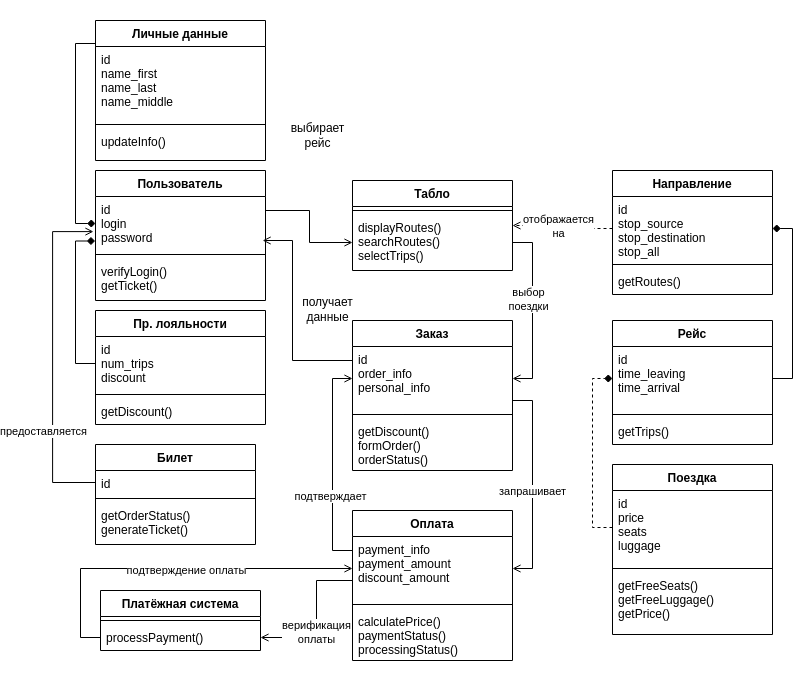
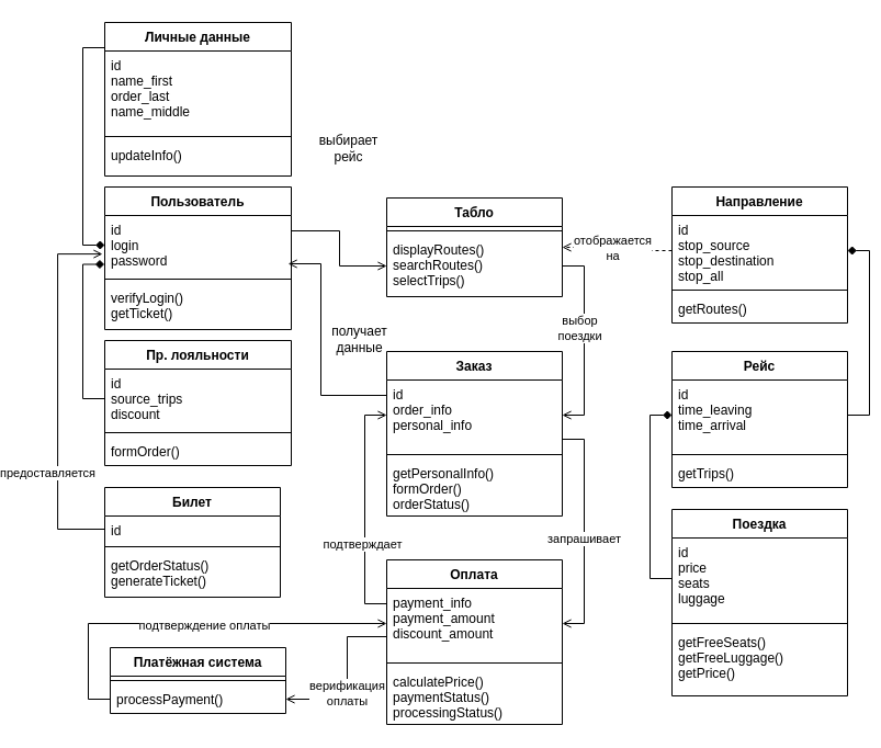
  <mxCell id="0" />
  <mxCell id="1" parent="0" />
  <mxCell id="2" style="edgeStyle=orthogonalEdgeStyle;rounded=0;orthogonalLoop=1;jettySize=auto;html=1;exitX=0;exitY=0.5;exitDx=0;exitDy=0;entryX=0;entryY=0.5;entryDx=0;entryDy=0;endArrow=diamond;endFill=1;" edge="1" parent="1" source="60" target="48"><mxGeometry relative="1" as="geometry"><Array as="points"><mxPoint x="43" y="43" /><mxPoint x="43" y="223" /></Array></mxGeometry></mxCell>
  <mxCell id="3" style="edgeStyle=orthogonalEdgeStyle;rounded=0;orthogonalLoop=1;jettySize=auto;html=1;exitX=0;exitY=0.5;exitDx=0;exitDy=0;entryX=-0.002;entryY=0.824;entryDx=0;entryDy=0;entryPerimeter=0;endArrow=diamond;endFill=1;" edge="1" parent="1" source="52" target="48"><mxGeometry relative="1" as="geometry" /></mxCell>
- <mxCell id="4" style="edgeStyle=orthogonalEdgeStyle;rounded=0;orthogonalLoop=1;jettySize=auto;html=1;exitX=0;exitY=0.5;exitDx=0;exitDy=0;entryX=0;entryY=0.5;entryDx=0;entryDy=0;endArrow=diamond;endFill=1;dashed=1;" edge="1" parent="1" source="9" target="13"><mxGeometry relative="1" as="geometry" /></mxCell>
+ <mxCell id="4" style="edgeStyle=orthogonalEdgeStyle;rounded=0;orthogonalLoop=1;jettySize=auto;html=1;exitX=0;exitY=0.5;exitDx=0;exitDy=0;entryX=0;entryY=0.5;entryDx=0;entryDy=0;endArrow=diamond;endFill=1;" edge="1" parent="1" source="9" target="13"><mxGeometry relative="1" as="geometry" /></mxCell>
  <mxCell id="5" style="edgeStyle=orthogonalEdgeStyle;rounded=0;orthogonalLoop=1;jettySize=auto;html=1;exitX=1;exitY=0.5;exitDx=0;exitDy=0;entryX=1;entryY=0.5;entryDx=0;entryDy=0;endArrow=diamond;endFill=1;" edge="1" parent="1" source="13" target="17"><mxGeometry relative="1" as="geometry" /></mxCell>
  <mxCell id="6" style="edgeStyle=orthogonalEdgeStyle;rounded=0;orthogonalLoop=1;jettySize=auto;html=1;exitX=0;exitY=0.5;exitDx=0;exitDy=0;entryX=1;entryY=0.5;entryDx=0;entryDy=0;endArrow=open;endFill=0;dashed=1;" edge="1" parent="1" source="17" target="21"><mxGeometry relative="1" as="geometry" /></mxCell>
  <mxCell id="7" value="отображается&lt;br&gt;на" style="edgeLabel;html=1;align=center;verticalAlign=middle;resizable=0;points=[];" vertex="1" connectable="0" parent="6"><mxGeometry x="0.133" relative="1" as="geometry"><mxPoint as="offset" /></mxGeometry></mxCell>
  <mxCell id="8" value="Поездка" style="swimlane;fontStyle=1;align=center;verticalAlign=top;childLayout=stackLayout;horizontal=1;startSize=26;horizontalStack=0;resizeParent=1;resizeParentMax=0;resizeLast=0;collapsible=1;marginBottom=0;" vertex="1" parent="1"><mxGeometry x="580" y="464" width="160" height="170" as="geometry" /></mxCell>
  <mxCell id="9" value="id&#10;price&#10;seats&#10;luggage" style="text;strokeColor=none;fillColor=none;align=left;verticalAlign=top;spacingLeft=4;spacingRight=4;overflow=hidden;rotatable=0;points=[[0,0.5],[1,0.5]];portConstraint=eastwest;" vertex="1" parent="8"><mxGeometry y="26" width="160" height="74" as="geometry" /></mxCell>
  <mxCell id="10" value="" style="line;strokeWidth=1;fillColor=none;align=left;verticalAlign=middle;spacingTop=-1;spacingLeft=3;spacingRight=3;rotatable=0;labelPosition=right;points=[];portConstraint=eastwest;" vertex="1" parent="8"><mxGeometry y="100" width="160" height="8" as="geometry" /></mxCell>
  <mxCell id="11" value="getFreeSeats()&#10;getFreeLuggage()&#10;getPrice()" style="text;strokeColor=none;fillColor=none;align=left;verticalAlign=top;spacingLeft=4;spacingRight=4;overflow=hidden;rotatable=0;points=[[0,0.5],[1,0.5]];portConstraint=eastwest;" vertex="1" parent="8"><mxGeometry y="108" width="160" height="62" as="geometry" /></mxCell>
  <mxCell id="12" value="Рейс" style="swimlane;fontStyle=1;align=center;verticalAlign=top;childLayout=stackLayout;horizontal=1;startSize=26;horizontalStack=0;resizeParent=1;resizeParentMax=0;resizeLast=0;collapsible=1;marginBottom=0;" vertex="1" parent="1"><mxGeometry x="580" y="320" width="160" height="124" as="geometry" /></mxCell>
  <mxCell id="13" value="id&#10;time_leaving&#10;time_arrival" style="text;strokeColor=none;fillColor=none;align=left;verticalAlign=top;spacingLeft=4;spacingRight=4;overflow=hidden;rotatable=0;points=[[0,0.5],[1,0.5]];portConstraint=eastwest;" vertex="1" parent="12"><mxGeometry y="26" width="160" height="64" as="geometry" /></mxCell>
  <mxCell id="14" value="" style="line;strokeWidth=1;fillColor=none;align=left;verticalAlign=middle;spacingTop=-1;spacingLeft=3;spacingRight=3;rotatable=0;labelPosition=right;points=[];portConstraint=eastwest;" vertex="1" parent="12"><mxGeometry y="90" width="160" height="8" as="geometry" /></mxCell>
  <mxCell id="15" value="getTrips()" style="text;strokeColor=none;fillColor=none;align=left;verticalAlign=top;spacingLeft=4;spacingRight=4;overflow=hidden;rotatable=0;points=[[0,0.5],[1,0.5]];portConstraint=eastwest;" vertex="1" parent="12"><mxGeometry y="98" width="160" height="26" as="geometry" /></mxCell>
  <mxCell id="16" value="Направление" style="swimlane;fontStyle=1;align=center;verticalAlign=top;childLayout=stackLayout;horizontal=1;startSize=26;horizontalStack=0;resizeParent=1;resizeParentMax=0;resizeLast=0;collapsible=1;marginBottom=0;" vertex="1" parent="1"><mxGeometry x="580" y="170" width="160" height="124" as="geometry" /></mxCell>
  <mxCell id="17" value="id&#10;stop_source&#10;stop_destination&#10;stop_all" style="text;strokeColor=none;fillColor=none;align=left;verticalAlign=top;spacingLeft=4;spacingRight=4;overflow=hidden;rotatable=0;points=[[0,0.5],[1,0.5]];portConstraint=eastwest;" vertex="1" parent="16"><mxGeometry y="26" width="160" height="64" as="geometry" /></mxCell>
  <mxCell id="18" value="" style="line;strokeWidth=1;fillColor=none;align=left;verticalAlign=middle;spacingTop=-1;spacingLeft=3;spacingRight=3;rotatable=0;labelPosition=right;points=[];portConstraint=eastwest;" vertex="1" parent="16"><mxGeometry y="90" width="160" height="8" as="geometry" /></mxCell>
  <mxCell id="19" value="getRoutes()" style="text;strokeColor=none;fillColor=none;align=left;verticalAlign=top;spacingLeft=4;spacingRight=4;overflow=hidden;rotatable=0;points=[[0,0.5],[1,0.5]];portConstraint=eastwest;" vertex="1" parent="16"><mxGeometry y="98" width="160" height="26" as="geometry" /></mxCell>
  <mxCell id="20" style="edgeStyle=orthogonalEdgeStyle;rounded=0;orthogonalLoop=1;jettySize=auto;html=1;exitX=1;exitY=0.5;exitDx=0;exitDy=0;entryX=0;entryY=0.5;entryDx=0;entryDy=0;endArrow=open;endFill=0;" edge="1" parent="1" source="48" target="23"><mxGeometry relative="1" as="geometry"><Array as="points"><mxPoint x="233" y="210" /><mxPoint x="277" y="210" /><mxPoint x="277" y="242" /></Array></mxGeometry></mxCell>
  <mxCell id="21" value="Табло" style="swimlane;fontStyle=1;align=center;verticalAlign=top;childLayout=stackLayout;horizontal=1;startSize=26;horizontalStack=0;resizeParent=1;resizeParentMax=0;resizeLast=0;collapsible=1;marginBottom=0;" vertex="1" parent="1"><mxGeometry x="320" y="180" width="160" height="90" as="geometry" /></mxCell>
  <mxCell id="22" value="" style="line;strokeWidth=1;fillColor=none;align=left;verticalAlign=middle;spacingTop=-1;spacingLeft=3;spacingRight=3;rotatable=0;labelPosition=right;points=[];portConstraint=eastwest;" vertex="1" parent="21"><mxGeometry y="26" width="160" height="8" as="geometry" /></mxCell>
  <mxCell id="23" value="displayRoutes()&#10;searchRoutes()&#10;selectTrips()" style="text;strokeColor=none;fillColor=none;align=left;verticalAlign=top;spacingLeft=4;spacingRight=4;overflow=hidden;rotatable=0;points=[[0,0.5],[1,0.5]];portConstraint=eastwest;" vertex="1" parent="21"><mxGeometry y="34" width="160" height="56" as="geometry" /></mxCell>
  <mxCell id="24" value="Заказ" style="swimlane;fontStyle=1;align=center;verticalAlign=top;childLayout=stackLayout;horizontal=1;startSize=26;horizontalStack=0;resizeParent=1;resizeParentMax=0;resizeLast=0;collapsible=1;marginBottom=0;" vertex="1" parent="1"><mxGeometry x="320" y="320" width="160" height="150" as="geometry" /></mxCell>
  <mxCell id="25" value="id&#10;order_info&#10;personal_info" style="text;strokeColor=none;fillColor=none;align=left;verticalAlign=top;spacingLeft=4;spacingRight=4;overflow=hidden;rotatable=0;points=[[0,0.5],[1,0.5]];portConstraint=eastwest;" vertex="1" parent="24"><mxGeometry y="26" width="160" height="64" as="geometry" /></mxCell>
  <mxCell id="26" value="" style="line;strokeWidth=1;fillColor=none;align=left;verticalAlign=middle;spacingTop=-1;spacingLeft=3;spacingRight=3;rotatable=0;labelPosition=right;points=[];portConstraint=eastwest;" vertex="1" parent="24"><mxGeometry y="90" width="160" height="8" as="geometry" /></mxCell>
- <mxCell id="27" value="getDiscount()&#10;formOrder()&#10;orderStatus()" style="text;strokeColor=none;fillColor=none;align=left;verticalAlign=top;spacingLeft=4;spacingRight=4;overflow=hidden;rotatable=0;points=[[0,0.5],[1,0.5]];portConstraint=eastwest;" vertex="1" parent="24"><mxGeometry y="98" width="160" height="52" as="geometry" /></mxCell>
+ <mxCell id="27" value="getPersonalInfo()&#10;formOrder()&#10;orderStatus()" style="text;strokeColor=none;fillColor=none;align=left;verticalAlign=top;spacingLeft=4;spacingRight=4;overflow=hidden;rotatable=0;points=[[0,0.5],[1,0.5]];portConstraint=eastwest;" vertex="1" parent="24"><mxGeometry y="98" width="160" height="52" as="geometry" /></mxCell>
  <mxCell id="28" style="edgeStyle=orthogonalEdgeStyle;rounded=0;orthogonalLoop=1;jettySize=auto;html=1;exitX=1;exitY=0.5;exitDx=0;exitDy=0;endArrow=open;endFill=0;" edge="1" parent="1" source="23" target="25"><mxGeometry relative="1" as="geometry" /></mxCell>
  <mxCell id="29" value="выбор&lt;br&gt;поездки" style="edgeLabel;html=1;align=center;verticalAlign=middle;resizable=0;points=[];" vertex="1" connectable="0" parent="28"><mxGeometry x="-0.152" y="-5" relative="1" as="geometry"><mxPoint y="1" as="offset" /></mxGeometry></mxCell>
  <mxCell id="30" value="выбирает &lt;br&gt;рейс" style="text;html=1;align=center;verticalAlign=middle;resizable=0;points=[];autosize=1;" vertex="1" parent="1"><mxGeometry x="250" y="120" width="70" height="30" as="geometry" /></mxCell>
  <mxCell id="31" style="edgeStyle=orthogonalEdgeStyle;rounded=0;orthogonalLoop=1;jettySize=auto;html=1;exitX=0;exitY=0.5;exitDx=0;exitDy=0;entryX=0.983;entryY=0.815;entryDx=0;entryDy=0;entryPerimeter=0;endArrow=open;endFill=0;" edge="1" parent="1" source="25" target="48"><mxGeometry relative="1" as="geometry"><Array as="points"><mxPoint x="320" y="360" /><mxPoint x="260" y="360" /><mxPoint x="260" y="240" /></Array></mxGeometry></mxCell>
  <mxCell id="32" value="получает &lt;br&gt;данные" style="text;html=1;align=center;verticalAlign=middle;resizable=0;points=[];autosize=1;" vertex="1" parent="1"><mxGeometry x="260" y="294" width="70" height="30" as="geometry" /></mxCell>
  <mxCell id="33" value="Оплата" style="swimlane;fontStyle=1;align=center;verticalAlign=top;childLayout=stackLayout;horizontal=1;startSize=26;horizontalStack=0;resizeParent=1;resizeParentMax=0;resizeLast=0;collapsible=1;marginBottom=0;" vertex="1" parent="1"><mxGeometry x="320" y="510" width="160" height="150" as="geometry" /></mxCell>
  <mxCell id="34" value="payment_info&#10;payment_amount&#10;discount_amount" style="text;strokeColor=none;fillColor=none;align=left;verticalAlign=top;spacingLeft=4;spacingRight=4;overflow=hidden;rotatable=0;points=[[0,0.5],[1,0.5]];portConstraint=eastwest;" vertex="1" parent="33"><mxGeometry y="26" width="160" height="64" as="geometry" /></mxCell>
  <mxCell id="35" value="" style="line;strokeWidth=1;fillColor=none;align=left;verticalAlign=middle;spacingTop=-1;spacingLeft=3;spacingRight=3;rotatable=0;labelPosition=right;points=[];portConstraint=eastwest;" vertex="1" parent="33"><mxGeometry y="90" width="160" height="8" as="geometry" /></mxCell>
  <mxCell id="36" value="calculatePrice()&#10;paymentStatus()&#10;processingStatus()" style="text;strokeColor=none;fillColor=none;align=left;verticalAlign=top;spacingLeft=4;spacingRight=4;overflow=hidden;rotatable=0;points=[[0,0.5],[1,0.5]];portConstraint=eastwest;" vertex="1" parent="33"><mxGeometry y="98" width="160" height="52" as="geometry" /></mxCell>
  <mxCell id="37" style="edgeStyle=orthogonalEdgeStyle;rounded=0;orthogonalLoop=1;jettySize=auto;html=1;exitX=0;exitY=0.5;exitDx=0;exitDy=0;entryX=-0.012;entryY=0.65;entryDx=0;entryDy=0;entryPerimeter=0;endArrow=open;endFill=0;" edge="1" parent="1" source="56" target="48"><mxGeometry relative="1" as="geometry"><Array as="points"><mxPoint x="20.06" y="482" /><mxPoint x="20.06" y="231" /></Array></mxGeometry></mxCell>
  <mxCell id="38" value="предоставляется" style="edgeLabel;html=1;align=center;verticalAlign=middle;resizable=0;points=[];" vertex="1" connectable="0" parent="37"><mxGeometry x="-0.09" y="-3" relative="1" as="geometry"><mxPoint x="-13.06" y="57.88" as="offset" /></mxGeometry></mxCell>
  <mxCell id="39" style="edgeStyle=orthogonalEdgeStyle;rounded=0;orthogonalLoop=1;jettySize=auto;html=1;exitX=0;exitY=0.5;exitDx=0;exitDy=0;entryX=0;entryY=0.5;entryDx=0;entryDy=0;endArrow=open;endFill=0;" edge="1" parent="1" source="34" target="25"><mxGeometry relative="1" as="geometry"><Array as="points"><mxPoint x="320" y="550" /><mxPoint x="300" y="550" /><mxPoint x="300" y="378" /></Array></mxGeometry></mxCell>
  <mxCell id="40" value="подтверждает" style="edgeLabel;html=1;align=center;verticalAlign=middle;resizable=0;points=[];" vertex="1" connectable="0" parent="39"><mxGeometry x="-0.188" y="3" relative="1" as="geometry"><mxPoint as="offset" /></mxGeometry></mxCell>
  <mxCell id="41" style="edgeStyle=orthogonalEdgeStyle;rounded=0;orthogonalLoop=1;jettySize=auto;html=1;exitX=1;exitY=0.5;exitDx=0;exitDy=0;entryX=1;entryY=0.5;entryDx=0;entryDy=0;endArrow=open;endFill=0;" edge="1" parent="1" source="25" target="34"><mxGeometry relative="1" as="geometry"><Array as="points"><mxPoint x="480" y="400" /><mxPoint x="500" y="400" /><mxPoint x="500" y="568" /></Array></mxGeometry></mxCell>
  <mxCell id="42" value="запрашивает" style="edgeLabel;html=1;align=center;verticalAlign=middle;resizable=0;points=[];" vertex="1" connectable="0" parent="41"><mxGeometry x="0.242" y="-1" relative="1" as="geometry"><mxPoint y="-10.35" as="offset" /></mxGeometry></mxCell>
  <mxCell id="43" style="edgeStyle=orthogonalEdgeStyle;rounded=0;orthogonalLoop=1;jettySize=auto;html=1;exitX=0;exitY=0.5;exitDx=0;exitDy=0;entryX=1;entryY=0.5;entryDx=0;entryDy=0;endArrow=open;endFill=0;" edge="1" parent="1" source="34" target="65"><mxGeometry relative="1" as="geometry"><Array as="points"><mxPoint x="320" y="580" /><mxPoint x="284" y="580" /><mxPoint x="284" y="637" /></Array></mxGeometry></mxCell>
  <mxCell id="44" value="верификация&lt;br&gt;оплаты" style="edgeLabel;html=1;align=center;verticalAlign=middle;resizable=0;points=[];" vertex="1" connectable="0" parent="43"><mxGeometry x="0.243" y="-1" relative="1" as="geometry"><mxPoint y="-1" as="offset" /></mxGeometry></mxCell>
  <mxCell id="45" style="edgeStyle=orthogonalEdgeStyle;rounded=0;orthogonalLoop=1;jettySize=auto;html=1;exitX=0;exitY=0.5;exitDx=0;exitDy=0;entryX=0;entryY=0.5;entryDx=0;entryDy=0;endArrow=open;endFill=0;" edge="1" parent="1" source="65" target="34"><mxGeometry relative="1" as="geometry" /></mxCell>
  <mxCell id="46" value="подтверждение оплаты" style="edgeLabel;html=1;align=center;verticalAlign=middle;resizable=0;points=[];" vertex="1" connectable="0" parent="45"><mxGeometry x="0.08" y="-1" relative="1" as="geometry"><mxPoint x="-1" as="offset" /></mxGeometry></mxCell>
  <mxCell id="47" value="Пользователь" style="swimlane;fontStyle=1;align=center;verticalAlign=top;childLayout=stackLayout;horizontal=1;startSize=26;horizontalStack=0;resizeParent=1;resizeParentMax=0;resizeLast=0;collapsible=1;marginBottom=0;" vertex="1" parent="1"><mxGeometry x="63" y="170" width="170" height="130" as="geometry" /></mxCell>
  <mxCell id="48" value="id&#10;login&#10;password" style="text;strokeColor=none;fillColor=none;align=left;verticalAlign=top;spacingLeft=4;spacingRight=4;overflow=hidden;rotatable=0;points=[[0,0.5],[1,0.5]];portConstraint=eastwest;" vertex="1" parent="47"><mxGeometry y="26" width="170" height="54" as="geometry" /></mxCell>
  <mxCell id="49" value="" style="line;strokeWidth=1;fillColor=none;align=left;verticalAlign=middle;spacingTop=-1;spacingLeft=3;spacingRight=3;rotatable=0;labelPosition=right;points=[];portConstraint=eastwest;" vertex="1" parent="47"><mxGeometry y="80" width="170" height="8" as="geometry" /></mxCell>
  <mxCell id="50" value="verifyLogin()&#10;getTicket()" style="text;strokeColor=none;fillColor=none;align=left;verticalAlign=top;spacingLeft=4;spacingRight=4;overflow=hidden;rotatable=0;points=[[0,0.5],[1,0.5]];portConstraint=eastwest;" vertex="1" parent="47"><mxGeometry y="88" width="170" height="42" as="geometry" /></mxCell>
  <mxCell id="51" value="Пр. лояльности" style="swimlane;fontStyle=1;align=center;verticalAlign=top;childLayout=stackLayout;horizontal=1;startSize=26;horizontalStack=0;resizeParent=1;resizeParentMax=0;resizeLast=0;collapsible=1;marginBottom=0;" vertex="1" parent="1"><mxGeometry x="63" y="310" width="170" height="114" as="geometry" /></mxCell>
- <mxCell id="52" value="id&#10;num_trips&#10;discount" style="text;strokeColor=none;fillColor=none;align=left;verticalAlign=top;spacingLeft=4;spacingRight=4;overflow=hidden;rotatable=0;points=[[0,0.5],[1,0.5]];portConstraint=eastwest;" vertex="1" parent="51"><mxGeometry y="26" width="170" height="54" as="geometry" /></mxCell>
+ <mxCell id="52" value="id&#10;source_trips&#10;discount" style="text;strokeColor=none;fillColor=none;align=left;verticalAlign=top;spacingLeft=4;spacingRight=4;overflow=hidden;rotatable=0;points=[[0,0.5],[1,0.5]];portConstraint=eastwest;" vertex="1" parent="51"><mxGeometry y="26" width="170" height="54" as="geometry" /></mxCell>
  <mxCell id="53" value="" style="line;strokeWidth=1;fillColor=none;align=left;verticalAlign=middle;spacingTop=-1;spacingLeft=3;spacingRight=3;rotatable=0;labelPosition=right;points=[];portConstraint=eastwest;" vertex="1" parent="51"><mxGeometry y="80" width="170" height="8" as="geometry" /></mxCell>
- <mxCell id="54" value="getDiscount()" style="text;strokeColor=none;fillColor=none;align=left;verticalAlign=top;spacingLeft=4;spacingRight=4;overflow=hidden;rotatable=0;points=[[0,0.5],[1,0.5]];portConstraint=eastwest;" vertex="1" parent="51"><mxGeometry y="88" width="170" height="26" as="geometry" /></mxCell>
+ <mxCell id="54" value="formOrder()" style="text;strokeColor=none;fillColor=none;align=left;verticalAlign=top;spacingLeft=4;spacingRight=4;overflow=hidden;rotatable=0;points=[[0,0.5],[1,0.5]];portConstraint=eastwest;" vertex="1" parent="51"><mxGeometry y="88" width="170" height="26" as="geometry" /></mxCell>
  <mxCell id="55" value="Билет" style="swimlane;fontStyle=1;align=center;verticalAlign=top;childLayout=stackLayout;horizontal=1;startSize=26;horizontalStack=0;resizeParent=1;resizeParentMax=0;resizeLast=0;collapsible=1;marginBottom=0;" vertex="1" parent="1"><mxGeometry x="63" y="444" width="160" height="100" as="geometry" /></mxCell>
  <mxCell id="56" value="id" style="text;strokeColor=none;fillColor=none;align=left;verticalAlign=top;spacingLeft=4;spacingRight=4;overflow=hidden;rotatable=0;points=[[0,0.5],[1,0.5]];portConstraint=eastwest;" vertex="1" parent="55"><mxGeometry y="26" width="160" height="24" as="geometry" /></mxCell>
  <mxCell id="57" value="" style="line;strokeWidth=1;fillColor=none;align=left;verticalAlign=middle;spacingTop=-1;spacingLeft=3;spacingRight=3;rotatable=0;labelPosition=right;points=[];portConstraint=eastwest;" vertex="1" parent="55"><mxGeometry y="50" width="160" height="8" as="geometry" /></mxCell>
  <mxCell id="58" value="getOrderStatus()&#10;generateTicket()" style="text;strokeColor=none;fillColor=none;align=left;verticalAlign=top;spacingLeft=4;spacingRight=4;overflow=hidden;rotatable=0;points=[[0,0.5],[1,0.5]];portConstraint=eastwest;" vertex="1" parent="55"><mxGeometry y="58" width="160" height="42" as="geometry" /></mxCell>
  <mxCell id="59" value="Личные данные" style="swimlane;fontStyle=1;align=center;verticalAlign=top;childLayout=stackLayout;horizontal=1;startSize=26;horizontalStack=0;resizeParent=1;resizeParentMax=0;resizeLast=0;collapsible=1;marginBottom=0;" vertex="1" parent="1"><mxGeometry x="63" y="20" width="170" height="140" as="geometry" /></mxCell>
- <mxCell id="60" value="id&#10;name_first&#10;name_last&#10;name_middle" style="text;strokeColor=none;fillColor=none;align=left;verticalAlign=top;spacingLeft=4;spacingRight=4;overflow=hidden;rotatable=0;points=[[0,0.5],[1,0.5]];portConstraint=eastwest;" vertex="1" parent="59"><mxGeometry y="26" width="170" height="74" as="geometry" /></mxCell>
+ <mxCell id="60" value="id&#10;name_first&#10;order_last&#10;name_middle" style="text;strokeColor=none;fillColor=none;align=left;verticalAlign=top;spacingLeft=4;spacingRight=4;overflow=hidden;rotatable=0;points=[[0,0.5],[1,0.5]];portConstraint=eastwest;" vertex="1" parent="59"><mxGeometry y="26" width="170" height="74" as="geometry" /></mxCell>
  <mxCell id="61" value="" style="line;strokeWidth=1;fillColor=none;align=left;verticalAlign=middle;spacingTop=-1;spacingLeft=3;spacingRight=3;rotatable=0;labelPosition=right;points=[];portConstraint=eastwest;" vertex="1" parent="59"><mxGeometry y="100" width="170" height="8" as="geometry" /></mxCell>
  <mxCell id="62" value="updateInfo()" style="text;strokeColor=none;fillColor=none;align=left;verticalAlign=top;spacingLeft=4;spacingRight=4;overflow=hidden;rotatable=0;points=[[0,0.5],[1,0.5]];portConstraint=eastwest;" vertex="1" parent="59"><mxGeometry y="108" width="170" height="32" as="geometry" /></mxCell>
  <mxCell id="63" value="Платёжная система" style="swimlane;fontStyle=1;align=center;verticalAlign=top;childLayout=stackLayout;horizontal=1;startSize=26;horizontalStack=0;resizeParent=1;resizeParentMax=0;resizeLast=0;collapsible=1;marginBottom=0;" vertex="1" parent="1"><mxGeometry x="68" y="590" width="160" height="60" as="geometry" /></mxCell>
  <mxCell id="64" value="" style="line;strokeWidth=1;fillColor=none;align=left;verticalAlign=middle;spacingTop=-1;spacingLeft=3;spacingRight=3;rotatable=0;labelPosition=right;points=[];portConstraint=eastwest;" vertex="1" parent="63"><mxGeometry y="26" width="160" height="8" as="geometry" /></mxCell>
  <mxCell id="65" value="processPayment()" style="text;strokeColor=none;fillColor=none;align=left;verticalAlign=top;spacingLeft=4;spacingRight=4;overflow=hidden;rotatable=0;points=[[0,0.5],[1,0.5]];portConstraint=eastwest;" vertex="1" parent="63"><mxGeometry y="34" width="160" height="26" as="geometry" /></mxCell>
